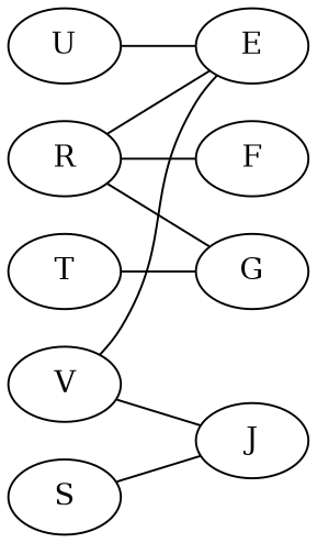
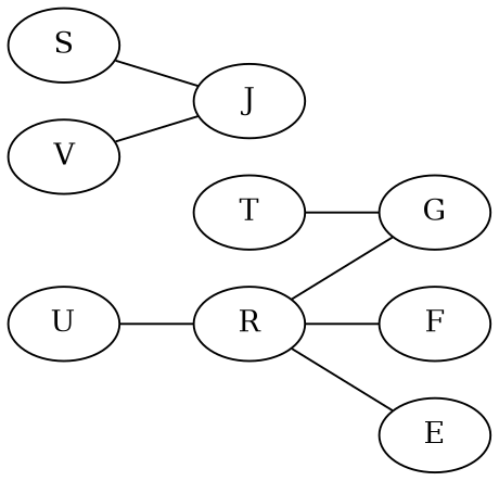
  strict graph {
    fontname="DejaVu Serif"
    rankdir=LR
    node [fontname="DejaVu Serif"]
    edge [fontname="DejaVu Serif"]
    R
    F
    E
    G
    S
    J
    T
    U
    V
    R -- F
    R -- E
    R -- G
    S -- J
    T -- G
-   U -- E
-   V -- E
+   U -- R
    V -- J
  }
